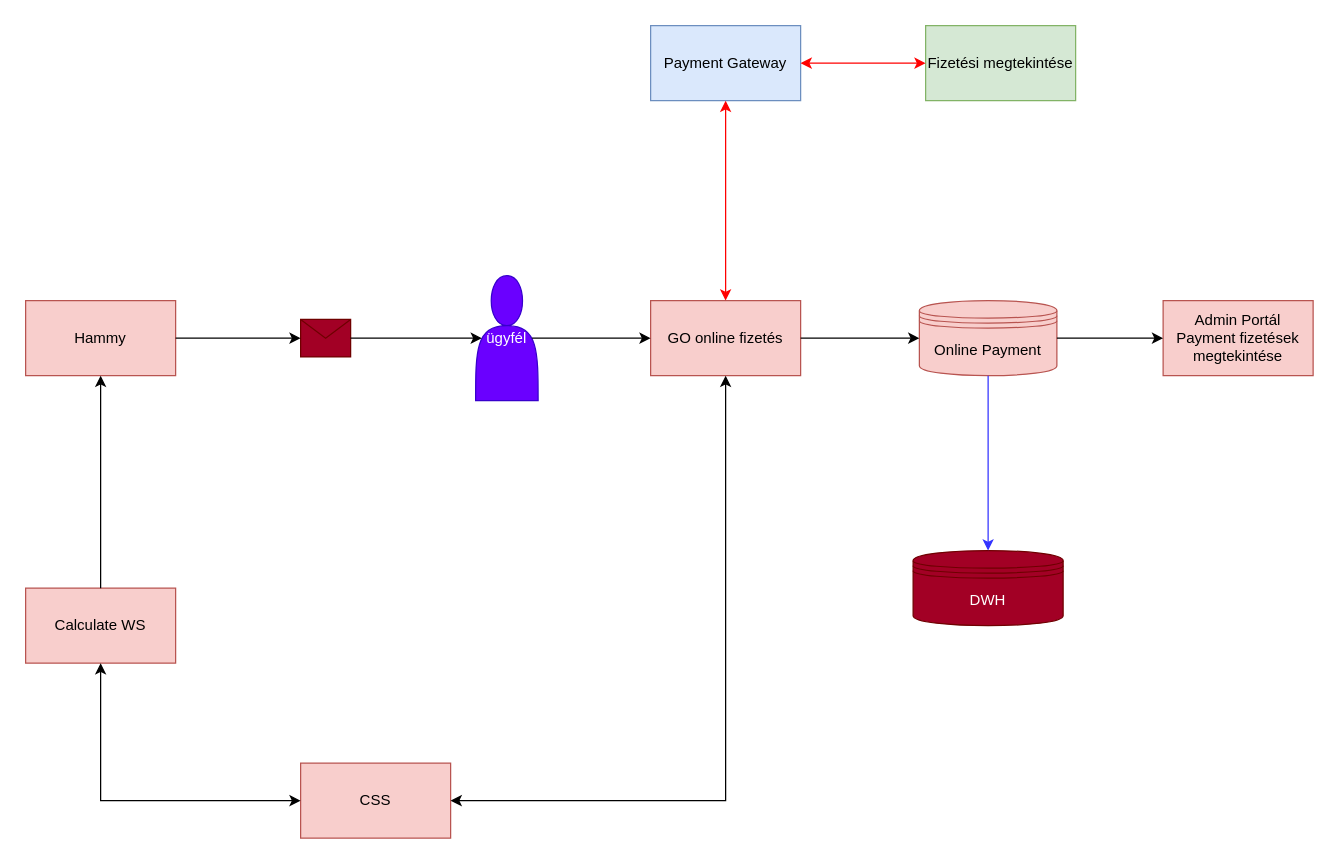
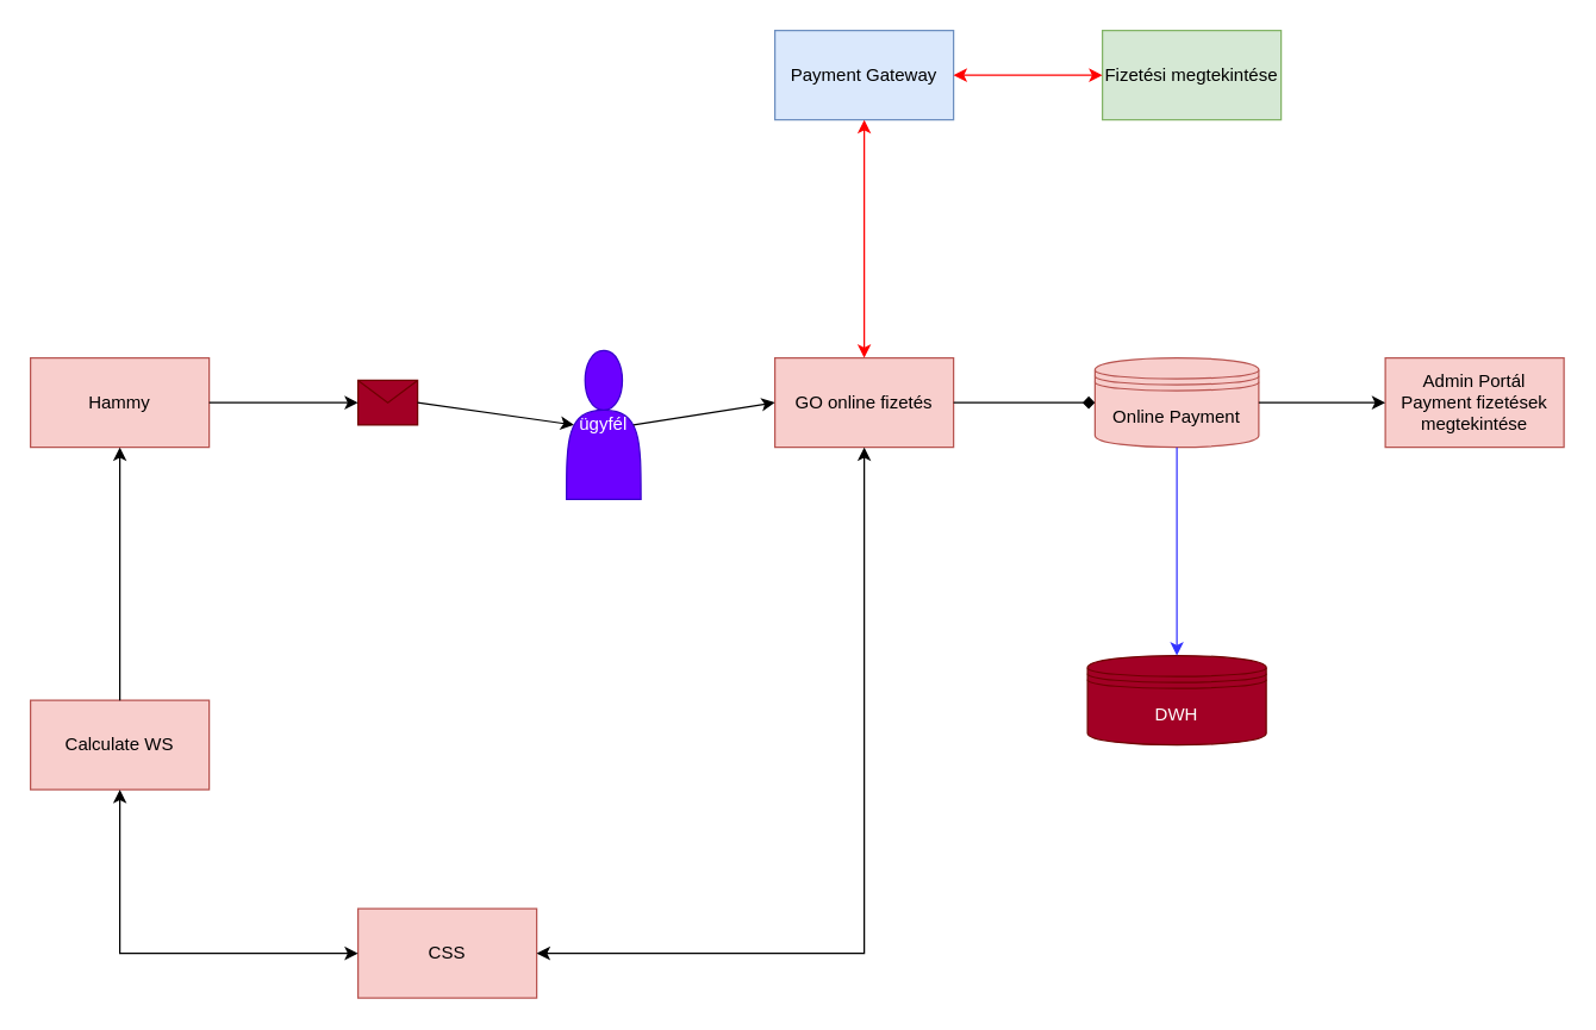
  <mxCell id="0" />
  <mxCell id="1" parent="0" />
  <mxCell id="2" value="" style="shape=message;whiteSpace=wrap;html=1;fillColor=#a20025;fontColor=#ffffff;strokeColor=#6F0000;" parent="1" vertex="1"><mxGeometry x="240" y="255" width="40" height="30" as="geometry" /></mxCell>
  <mxCell id="3" value="Hammy" style="rounded=0;whiteSpace=wrap;html=1;fillColor=#f8cecc;strokeColor=#b85450;" parent="1" vertex="1"><mxGeometry x="20" y="240" width="120" height="60" as="geometry" /></mxCell>
  <mxCell id="4" value="Calculate WS" style="rounded=0;whiteSpace=wrap;html=1;fillColor=#f8cecc;strokeColor=#b85450;" parent="1" vertex="1"><mxGeometry x="20" y="470" width="120" height="60" as="geometry" /></mxCell>
  <mxCell id="5" value="CSS" style="rounded=0;whiteSpace=wrap;html=1;fillColor=#f8cecc;strokeColor=#b85450;" parent="1" vertex="1"><mxGeometry x="240" y="610" width="120" height="60" as="geometry" /></mxCell>
  <mxCell id="6" value="GO online fizetés" style="rounded=0;whiteSpace=wrap;html=1;fillColor=#f8cecc;strokeColor=#b85450;" parent="1" vertex="1"><mxGeometry x="520" y="240" width="120" height="60" as="geometry" /></mxCell>
  <mxCell id="7" value="Payment Gateway" style="rounded=0;whiteSpace=wrap;html=1;fillColor=#dae8fc;strokeColor=#6c8ebf;" parent="1" vertex="1"><mxGeometry x="520" y="20" width="120" height="60" as="geometry" /></mxCell>
  <mxCell id="8" value="Fizetési megtekintése" style="rounded=0;whiteSpace=wrap;html=1;fillColor=#d5e8d4;strokeColor=#82b366;" parent="1" vertex="1"><mxGeometry x="740" y="20" width="120" height="60" as="geometry" /></mxCell>
  <mxCell id="9" value="Admin Portál Payment fizetések megtekintése" style="rounded=0;whiteSpace=wrap;html=1;fillColor=#f8cecc;strokeColor=#b85450;" parent="1" vertex="1"><mxGeometry x="930" y="240" width="120" height="60" as="geometry" /></mxCell>
  <mxCell id="10" value="Online Payment" style="shape=datastore;whiteSpace=wrap;html=1;fillColor=#f8cecc;strokeColor=#b85450;" parent="1" vertex="1"><mxGeometry x="735" y="240" width="110" height="60" as="geometry" /></mxCell>
- <mxCell id="11" value="ügyfél" style="shape=actor;whiteSpace=wrap;html=1;fillColor=#6a00ff;fontColor=#ffffff;strokeColor=#3700CC;" parent="1" vertex="1"><mxGeometry x="380" y="220" width="50" height="100" as="geometry" /></mxCell>
+ <mxCell id="11" value="ügyfél" style="shape=actor;whiteSpace=wrap;html=1;fillColor=#6a00ff;fontColor=#ffffff;strokeColor=#3700CC;" parent="1" vertex="1"><mxGeometry x="380" y="235" width="50" height="100" as="geometry" /></mxCell>
  <mxCell id="12" value="" style="endArrow=classic;html=1;rounded=0;exitX=0.5;exitY=0;exitDx=0;exitDy=0;entryX=0.5;entryY=1;entryDx=0;entryDy=0;" parent="1" source="4" target="3" edge="1"><mxGeometry width="50" height="50" relative="1" as="geometry"><mxPoint x="50" y="420" as="sourcePoint" /><mxPoint x="100" y="370" as="targetPoint" /></mxGeometry></mxCell>
  <mxCell id="13" value="" style="endArrow=classic;startArrow=classic;html=1;rounded=0;entryX=0.5;entryY=1;entryDx=0;entryDy=0;exitX=0;exitY=0.5;exitDx=0;exitDy=0;" parent="1" source="5" target="4" edge="1"><mxGeometry width="50" height="50" relative="1" as="geometry"><mxPoint x="60" y="650" as="sourcePoint" /><mxPoint x="110" y="600" as="targetPoint" /><Array as="points"><mxPoint x="80" y="640" /></Array></mxGeometry></mxCell>
  <mxCell id="14" value="" style="endArrow=classic;html=1;rounded=0;entryX=0;entryY=0.5;entryDx=0;entryDy=0;exitX=1;exitY=0.5;exitDx=0;exitDy=0;" parent="1" source="3" target="2" edge="1"><mxGeometry width="50" height="50" relative="1" as="geometry"><mxPoint x="150" y="360" as="sourcePoint" /><mxPoint x="200" y="310" as="targetPoint" /></mxGeometry></mxCell>
  <mxCell id="15" value="" style="endArrow=classic;html=1;rounded=0;exitX=1;exitY=0.5;exitDx=0;exitDy=0;entryX=0.1;entryY=0.5;entryDx=0;entryDy=0;entryPerimeter=0;" parent="1" source="2" target="11" edge="1"><mxGeometry width="50" height="50" relative="1" as="geometry"><mxPoint x="300" y="400" as="sourcePoint" /><mxPoint x="350" y="350" as="targetPoint" /></mxGeometry></mxCell>
  <mxCell id="16" value="" style="endArrow=classic;html=1;rounded=0;exitX=0.9;exitY=0.5;exitDx=0;exitDy=0;exitPerimeter=0;entryX=0;entryY=0.5;entryDx=0;entryDy=0;" parent="1" source="11" target="6" edge="1"><mxGeometry width="50" height="50" relative="1" as="geometry"><mxPoint x="460" y="350" as="sourcePoint" /><mxPoint x="510" y="300" as="targetPoint" /></mxGeometry></mxCell>
  <mxCell id="17" value="" style="endArrow=classic;startArrow=classic;html=1;rounded=0;entryX=0.5;entryY=1;entryDx=0;entryDy=0;exitX=1;exitY=0.5;exitDx=0;exitDy=0;" parent="1" source="5" target="6" edge="1"><mxGeometry width="50" height="50" relative="1" as="geometry"><mxPoint x="470" y="520" as="sourcePoint" /><mxPoint x="520" y="470" as="targetPoint" /><Array as="points"><mxPoint x="580" y="640" /></Array></mxGeometry></mxCell>
  <mxCell id="18" value="" style="endArrow=classic;startArrow=classic;html=1;rounded=0;entryX=0.5;entryY=1;entryDx=0;entryDy=0;exitX=0.5;exitY=0;exitDx=0;exitDy=0;strokeColor=#FF0000;" parent="1" source="6" target="7" edge="1"><mxGeometry width="50" height="50" relative="1" as="geometry"><mxPoint x="480" y="190" as="sourcePoint" /><mxPoint x="530" y="140" as="targetPoint" /></mxGeometry></mxCell>
  <mxCell id="19" value="" style="endArrow=classic;startArrow=classic;html=1;rounded=0;exitX=1;exitY=0.5;exitDx=0;exitDy=0;entryX=0;entryY=0.5;entryDx=0;entryDy=0;strokeColor=#FF0000;" parent="1" source="7" target="8" edge="1"><mxGeometry width="50" height="50" relative="1" as="geometry"><mxPoint x="680" y="100" as="sourcePoint" /><mxPoint x="730" y="50" as="targetPoint" /></mxGeometry></mxCell>
  <mxCell id="20" value="DWH" style="shape=datastore;whiteSpace=wrap;html=1;fillColor=#a20025;fontColor=#ffffff;strokeColor=#6F0000;" parent="1" vertex="1"><mxGeometry x="730" y="440" width="120" height="60" as="geometry" /></mxCell>
  <mxCell id="21" value="" style="endArrow=classic;html=1;rounded=0;exitX=0.5;exitY=1;exitDx=0;exitDy=0;entryX=0.5;entryY=0;entryDx=0;entryDy=0;strokeColor=#3333FF;" parent="1" source="10" target="20" edge="1"><mxGeometry width="50" height="50" relative="1" as="geometry"><mxPoint x="830" y="460" as="sourcePoint" /><mxPoint x="880" y="410" as="targetPoint" /></mxGeometry></mxCell>
- <mxCell id="22" value="" style="endArrow=classic;html=1;rounded=0;exitX=1;exitY=0.5;exitDx=0;exitDy=0;entryX=0;entryY=0.5;entryDx=0;entryDy=0;" parent="1" source="6" target="10" edge="1"><mxGeometry width="50" height="50" relative="1" as="geometry"><mxPoint x="650" y="370" as="sourcePoint" /><mxPoint x="700" y="320" as="targetPoint" /></mxGeometry></mxCell>
+ <mxCell id="22" value="" style="endArrow=diamond;html=1;rounded=0;exitX=1;exitY=0.5;exitDx=0;exitDy=0;entryX=0;entryY=0.5;entryDx=0;entryDy=0;" parent="1" source="6" target="10" edge="1"><mxGeometry width="50" height="50" relative="1" as="geometry"><mxPoint x="650" y="370" as="sourcePoint" /><mxPoint x="700" y="320" as="targetPoint" /></mxGeometry></mxCell>
  <mxCell id="23" value="" style="endArrow=classic;html=1;rounded=0;exitX=1;exitY=0.5;exitDx=0;exitDy=0;" parent="1" source="10" edge="1"><mxGeometry width="50" height="50" relative="1" as="geometry"><mxPoint x="880" y="320" as="sourcePoint" /><mxPoint x="930" y="270" as="targetPoint" /></mxGeometry></mxCell>
